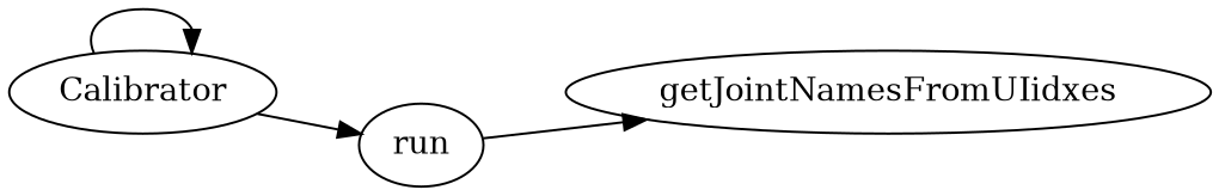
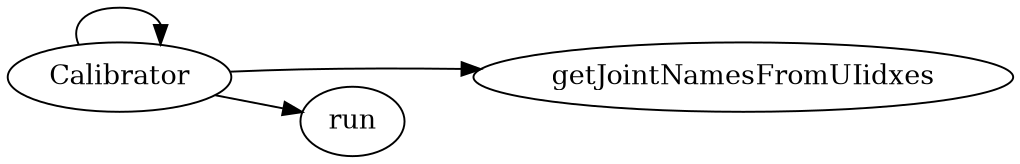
  digraph {
    rankdir=LR
    Calibrator
    getJointNamesFromUIidxes
    run
    Calibrator -> Calibrator
-   run -> getJointNamesFromUIidxes
+   Calibrator -> getJointNamesFromUIidxes
    Calibrator -> run
  }
